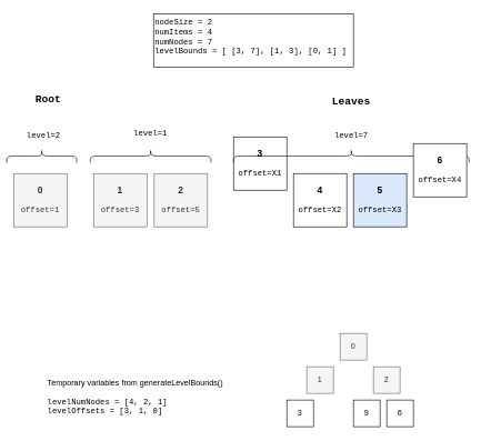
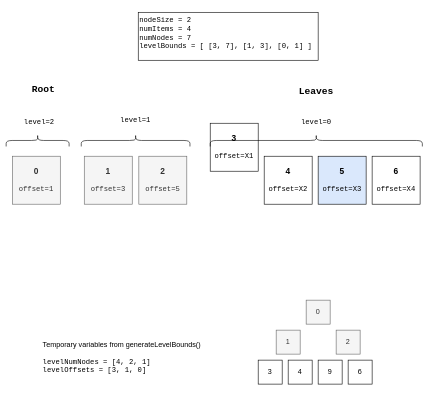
  <mxCell id="0" />
  <mxCell id="1" parent="0" />
  <mxCell id="2" value="nodeSize = 2&lt;br&gt;numItems = 4&lt;br&gt;numNodes = 7&lt;br&gt;levelBounds = [ [3, 7], [1, 3], [0, 1] ]" style="rounded=0;whiteSpace=wrap;html=1;fontFamily=Courier New;align=left;verticalAlign=top;" vertex="1" parent="1"><mxGeometry x="230" y="20" width="300" height="80" as="geometry" /></mxCell>
  <mxCell id="3" value="2" style="whiteSpace=wrap;html=1;aspect=fixed;fillColor=#f5f5f5;strokeColor=#666666;fontColor=#333333;" vertex="1" parent="1"><mxGeometry x="560" y="550" width="40" height="40" as="geometry" /></mxCell>
  <mxCell id="4" value="3" style="whiteSpace=wrap;html=1;aspect=fixed;" vertex="1" parent="1"><mxGeometry x="430" y="600" width="40" height="40" as="geometry" /></mxCell>
+ <mxCell id="5" value="4" style="whiteSpace=wrap;html=1;aspect=fixed;" vertex="1" parent="1"><mxGeometry x="480" y="600" width="40" height="40" as="geometry" /></mxCell>
  <mxCell id="6" value="9" style="whiteSpace=wrap;html=1;aspect=fixed;" vertex="1" parent="1"><mxGeometry x="530" y="600" width="40" height="40" as="geometry" /></mxCell>
  <mxCell id="7" value="6" style="whiteSpace=wrap;html=1;aspect=fixed;" vertex="1" parent="1"><mxGeometry x="580" y="600" width="40" height="40" as="geometry" /></mxCell>
  <mxCell id="8" value="1" style="whiteSpace=wrap;html=1;aspect=fixed;fillColor=#f5f5f5;strokeColor=#666666;fontColor=#333333;" vertex="1" parent="1"><mxGeometry x="460" y="550" width="40" height="40" as="geometry" /></mxCell>
  <mxCell id="9" value="0" style="whiteSpace=wrap;html=1;aspect=fixed;fillColor=#f5f5f5;strokeColor=#666666;fontColor=#333333;" vertex="1" parent="1"><mxGeometry x="510" y="500" width="40" height="40" as="geometry" /></mxCell>
  <mxCell id="10" value="&lt;b&gt;&lt;font style=&quot;font-size: 14px&quot;&gt;3&lt;/font&gt;&lt;/b&gt;&lt;br&gt;&lt;br&gt;&lt;font face=&quot;Courier New&quot;&gt;offset=X1&lt;/font&gt;" style="whiteSpace=wrap;html=1;aspect=fixed;" vertex="1" parent="1"><mxGeometry x="350" y="205" width="80" height="80" as="geometry" /></mxCell>
  <mxCell id="11" value="&lt;font face=&quot;Helvetica&quot;&gt;Temporary variables from generateLevelBounds()&lt;/font&gt;&lt;br&gt;&lt;br&gt;levelNumNodes = [4, 2, 1]&lt;br&gt;levelOffsets = [3, 1, 0]" style="text;html=1;strokeColor=none;fillColor=none;align=left;verticalAlign=top;whiteSpace=wrap;rounded=0;fontFamily=Courier New;" vertex="1" parent="1"><mxGeometry x="68.5" y="560" width="400" height="70" as="geometry" /></mxCell>
  <mxCell id="12" value="" style="shape=curlyBracket;whiteSpace=wrap;html=1;rounded=1;fontFamily=Courier New;align=left;rotation=90;" vertex="1" parent="1"><mxGeometry x="516.88" y="56.88" width="20" height="353.75" as="geometry" /></mxCell>
  <mxCell id="13" value="" style="shape=curlyBracket;whiteSpace=wrap;html=1;rounded=1;fontFamily=Courier New;align=left;rotation=90;" vertex="1" parent="1"><mxGeometry x="215.63" y="143.13" width="20" height="181.25" as="geometry" /></mxCell>
  <mxCell id="14" value="" style="shape=curlyBracket;whiteSpace=wrap;html=1;rounded=1;fontFamily=Courier New;align=left;rotation=90;" vertex="1" parent="1"><mxGeometry x="52.25" y="181.25" width="20" height="105" as="geometry" /></mxCell>
  <mxCell id="15" value="level=2" style="text;html=1;strokeColor=none;fillColor=none;align=center;verticalAlign=middle;whiteSpace=wrap;rounded=0;fontFamily=Courier New;" vertex="1" parent="1"><mxGeometry x="30" y="192.5" width="70" height="20" as="geometry" /></mxCell>
  <mxCell id="16" value="level=1" style="text;html=1;strokeColor=none;fillColor=none;align=center;verticalAlign=middle;whiteSpace=wrap;rounded=0;fontFamily=Courier New;" vertex="1" parent="1"><mxGeometry x="190.63" y="190" width="69.37" height="22.5" as="geometry" /></mxCell>
- <mxCell id="17" value="level=7" style="text;html=1;strokeColor=none;fillColor=none;align=center;verticalAlign=middle;whiteSpace=wrap;rounded=0;fontFamily=Courier New;" vertex="1" parent="1"><mxGeometry x="491.88" y="192.5" width="70" height="20" as="geometry" /></mxCell>
+ <mxCell id="17" value="level=0" style="text;html=1;strokeColor=none;fillColor=none;align=center;verticalAlign=middle;whiteSpace=wrap;rounded=0;fontFamily=Courier New;" vertex="1" parent="1"><mxGeometry x="491.88" y="192.5" width="70" height="20" as="geometry" /></mxCell>
  <mxCell id="18" value="&lt;span style=&quot;font-size: 14px&quot;&gt;&lt;b&gt;4&lt;/b&gt;&lt;/span&gt;&lt;br&gt;&lt;br&gt;&lt;font face=&quot;Courier New&quot;&gt;offset=X2&lt;/font&gt;" style="whiteSpace=wrap;html=1;aspect=fixed;" vertex="1" parent="1"><mxGeometry x="440" y="260" width="80" height="80" as="geometry" /></mxCell>
  <mxCell id="19" value="&lt;span style=&quot;font-size: 14px&quot;&gt;&lt;b&gt;5&lt;/b&gt;&lt;/span&gt;&lt;br&gt;&lt;br&gt;&lt;font face=&quot;Courier New&quot;&gt;offset=X3&lt;/font&gt;" style="whiteSpace=wrap;html=1;aspect=fixed;fillColor=#dae8fc;" vertex="1" parent="1"><mxGeometry x="530" y="260" width="80" height="80" as="geometry" /></mxCell>
- <mxCell id="20" value="&lt;span style=&quot;font-size: 14px&quot;&gt;&lt;b&gt;6&lt;/b&gt;&lt;/span&gt;&lt;br&gt;&lt;br&gt;&lt;font face=&quot;Courier New&quot;&gt;offset=X4&lt;/font&gt;" style="whiteSpace=wrap;html=1;aspect=fixed;" vertex="1" parent="1"><mxGeometry x="620" y="215" width="80" height="80" as="geometry" /></mxCell>
+ <mxCell id="20" value="&lt;span style=&quot;font-size: 14px&quot;&gt;&lt;b&gt;6&lt;/b&gt;&lt;/span&gt;&lt;br&gt;&lt;br&gt;&lt;font face=&quot;Courier New&quot;&gt;offset=X4&lt;/font&gt;" style="whiteSpace=wrap;html=1;aspect=fixed;" vertex="1" parent="1"><mxGeometry x="620" y="260" width="80" height="80" as="geometry" /></mxCell>
  <mxCell id="21" value="&lt;span style=&quot;font-size: 14px&quot;&gt;&lt;b&gt;2&lt;/b&gt;&lt;/span&gt;&lt;br&gt;&lt;br&gt;&lt;font face=&quot;Courier New&quot;&gt;offset=5&lt;/font&gt;" style="whiteSpace=wrap;html=1;aspect=fixed;fillColor=#f5f5f5;strokeColor=#666666;fontColor=#333333;" vertex="1" parent="1"><mxGeometry x="231" y="260" width="80" height="80" as="geometry" /></mxCell>
  <mxCell id="22" value="&lt;span style=&quot;font-size: 14px&quot;&gt;&lt;b&gt;1&lt;/b&gt;&lt;/span&gt;&lt;br&gt;&lt;br&gt;&lt;font face=&quot;Courier New&quot;&gt;offset=3&lt;/font&gt;" style="whiteSpace=wrap;html=1;aspect=fixed;fillColor=#f5f5f5;strokeColor=#666666;fontColor=#333333;" vertex="1" parent="1"><mxGeometry x="140" y="260" width="80" height="80" as="geometry" /></mxCell>
  <mxCell id="23" value="&lt;span style=&quot;font-size: 14px&quot;&gt;&lt;b&gt;0&lt;/b&gt;&lt;/span&gt;&lt;br&gt;&lt;br&gt;&lt;font face=&quot;Courier New&quot;&gt;offset=1&lt;/font&gt;" style="whiteSpace=wrap;html=1;aspect=fixed;fillColor=#f5f5f5;strokeColor=#666666;fontColor=#333333;" vertex="1" parent="1"><mxGeometry x="20" y="260" width="80" height="80" as="geometry" /></mxCell>
  <mxCell id="24" value="Root" style="text;html=1;strokeColor=none;fillColor=none;align=center;verticalAlign=middle;whiteSpace=wrap;rounded=0;fontFamily=Courier New;fontStyle=1;fontSize=16;" vertex="1" parent="1"><mxGeometry x="52.25" y="140" width="40" height="20" as="geometry" /></mxCell>
  <mxCell id="25" value="Leaves" style="text;html=1;strokeColor=none;fillColor=none;align=center;verticalAlign=middle;whiteSpace=wrap;rounded=0;fontFamily=Courier New;fontStyle=1;fontSize=16;" vertex="1" parent="1"><mxGeometry x="481.88" y="143.13" width="90" height="20" as="geometry" /></mxCell>
